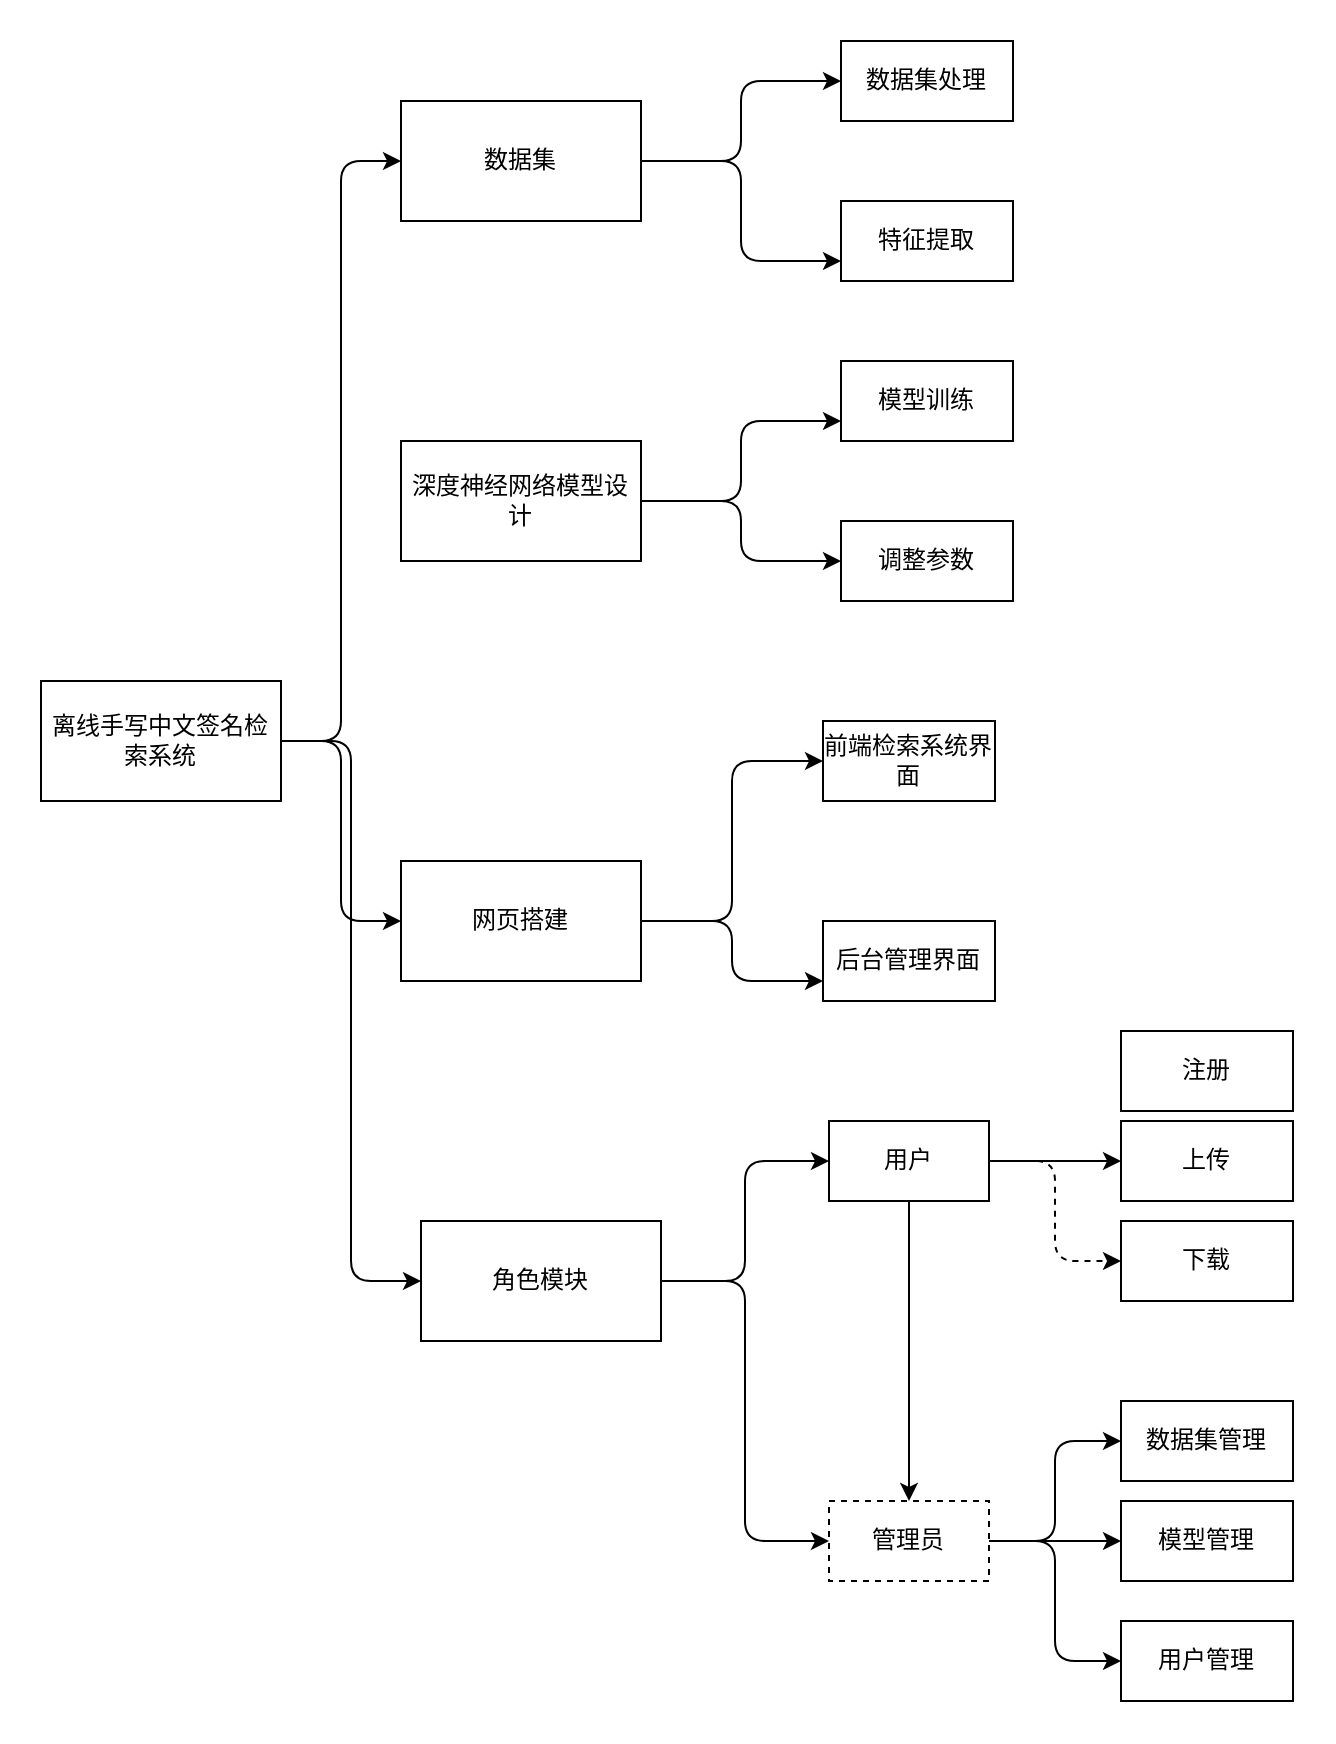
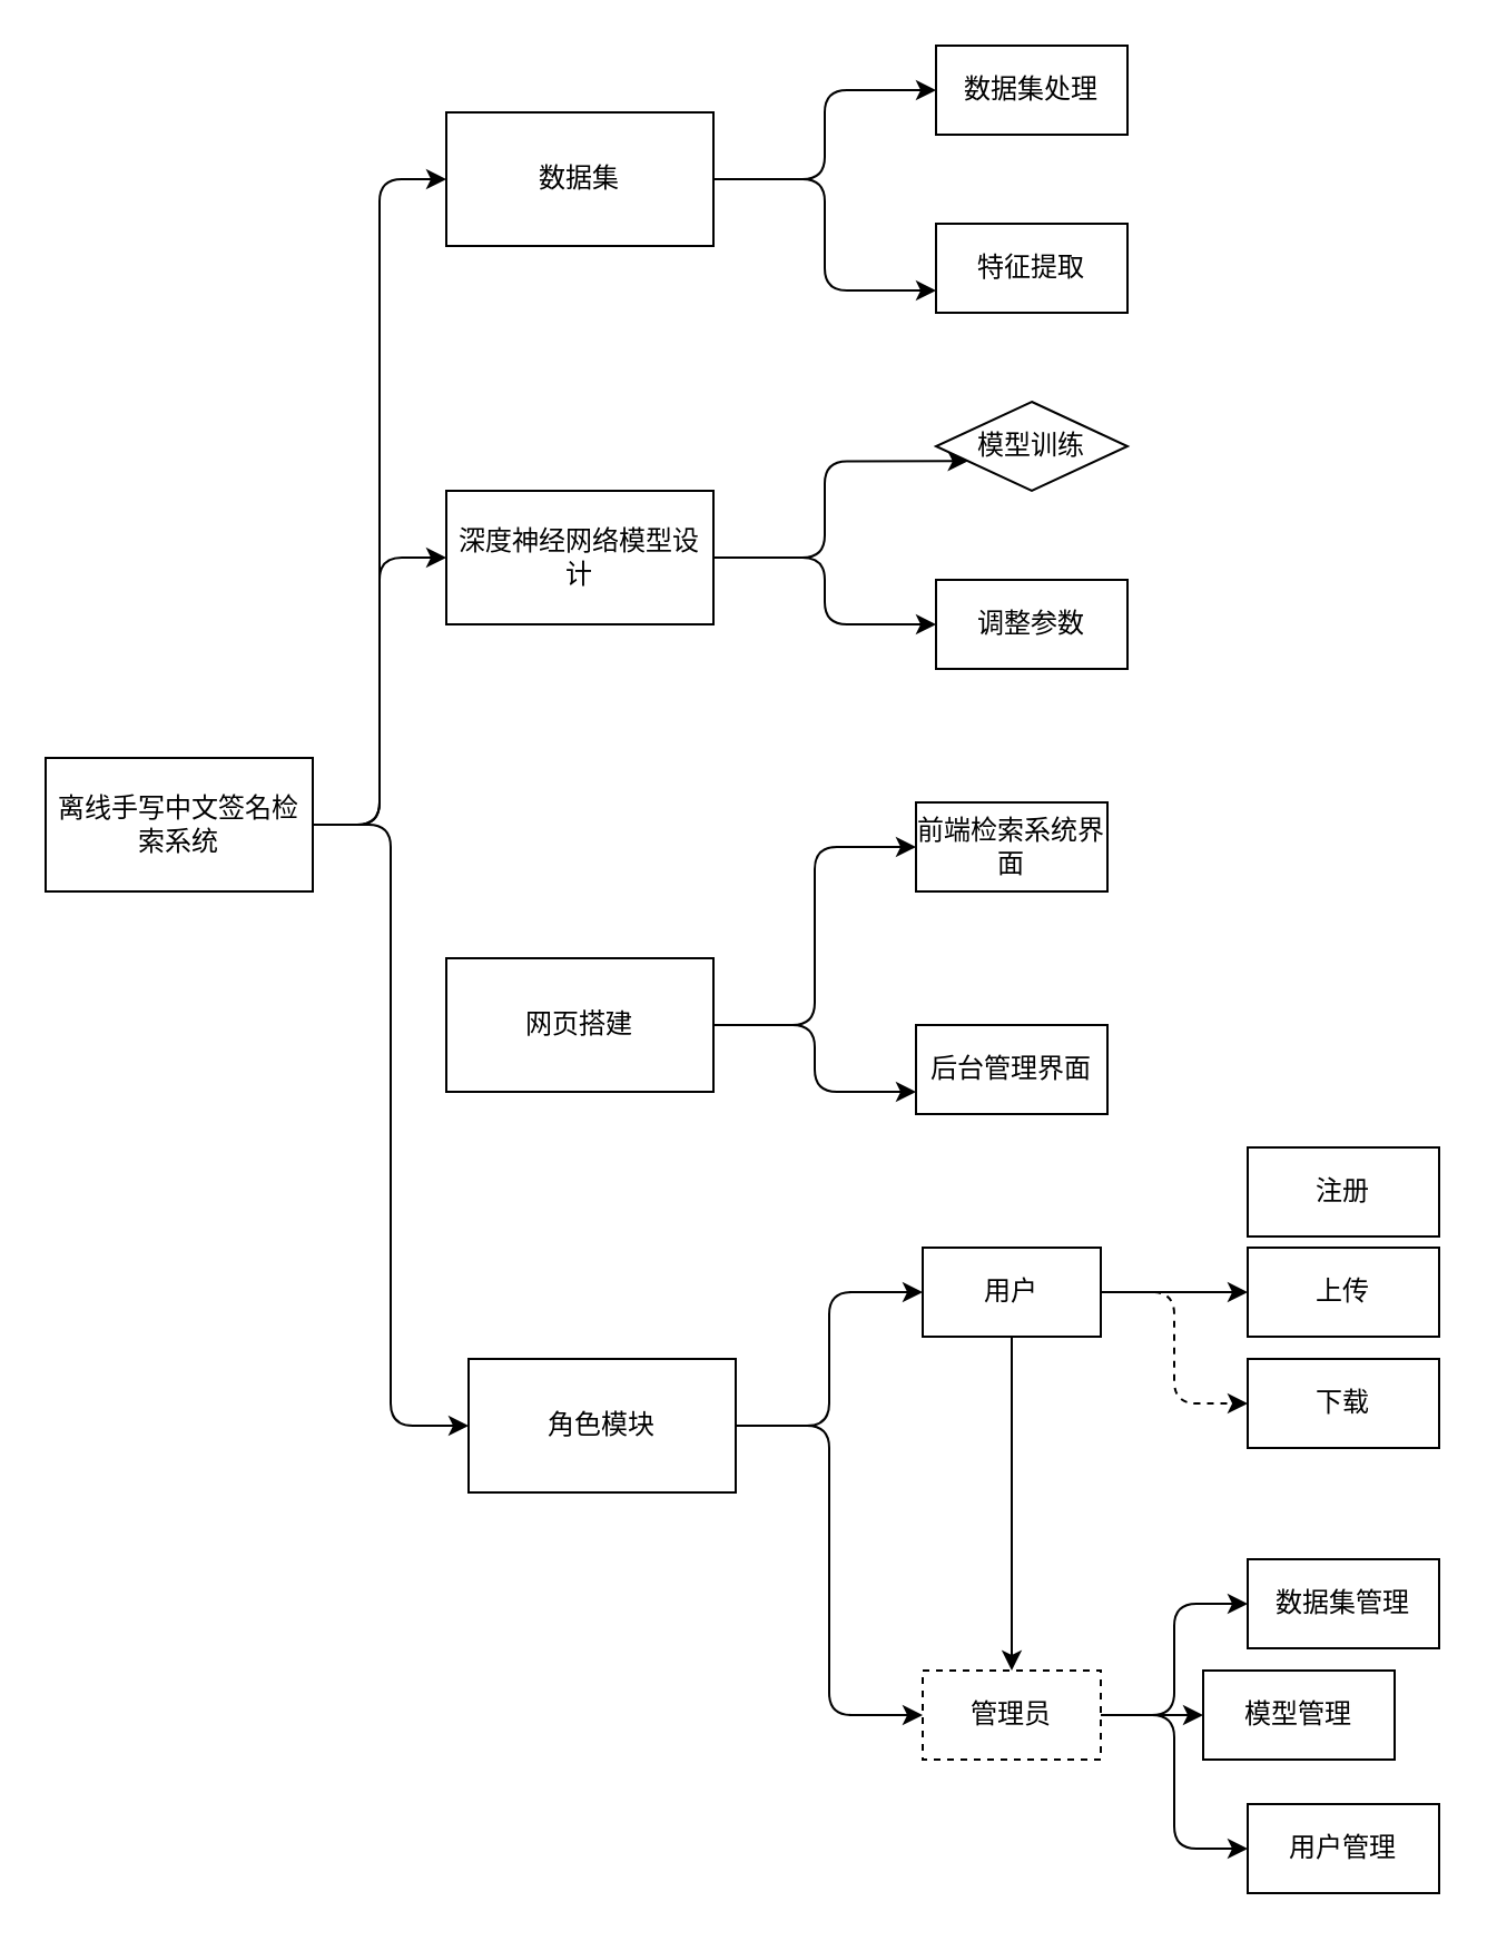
  <mxCell id="0" />
  <mxCell id="1" parent="0" />
+ <mxCell id="2" style="edgeStyle=orthogonalEdgeStyle;rounded=1;orthogonalLoop=1;jettySize=auto;html=1;entryX=0;entryY=0.5;entryDx=0;entryDy=0;" edge="1" parent="1" source="6" target="12"><mxGeometry relative="1" as="geometry" /></mxCell>
  <mxCell id="3" style="edgeStyle=orthogonalEdgeStyle;rounded=1;orthogonalLoop=1;jettySize=auto;html=1;entryX=0;entryY=0.5;entryDx=0;entryDy=0;" edge="1" parent="1" source="6" target="9"><mxGeometry relative="1" as="geometry"><mxPoint x="170" y="70" as="targetPoint" /></mxGeometry></mxCell>
- <mxCell id="4" style="edgeStyle=orthogonalEdgeStyle;rounded=1;orthogonalLoop=1;jettySize=auto;html=1;entryX=0;entryY=0.5;entryDx=0;entryDy=0;" edge="1" parent="1" source="6" target="15"><mxGeometry relative="1" as="geometry" /></mxCell>
  <mxCell id="5" style="edgeStyle=orthogonalEdgeStyle;rounded=1;orthogonalLoop=1;jettySize=auto;html=1;entryX=0;entryY=0.5;entryDx=0;entryDy=0;" edge="1" parent="1" source="6" target="35"><mxGeometry relative="1" as="geometry" /></mxCell>
  <mxCell id="6" value="离线手写中文签名检索系统" style="rounded=0;whiteSpace=wrap;html=1;" vertex="1" parent="1"><mxGeometry x="20" y="340" width="120" height="60" as="geometry" /></mxCell>
  <mxCell id="7" style="edgeStyle=orthogonalEdgeStyle;rounded=1;orthogonalLoop=1;jettySize=auto;html=1;entryX=0;entryY=0.5;entryDx=0;entryDy=0;" edge="1" parent="1" source="9" target="20"><mxGeometry relative="1" as="geometry" /></mxCell>
  <mxCell id="8" style="edgeStyle=orthogonalEdgeStyle;rounded=1;orthogonalLoop=1;jettySize=auto;html=1;entryX=0;entryY=0.75;entryDx=0;entryDy=0;" edge="1" parent="1" source="9" target="21"><mxGeometry relative="1" as="geometry" /></mxCell>
  <mxCell id="9" value="数据集" style="whiteSpace=wrap;html=1;rounded=0;" vertex="1" parent="1"><mxGeometry x="200" y="50" width="120" height="60" as="geometry" /></mxCell>
  <mxCell id="10" style="edgeStyle=orthogonalEdgeStyle;rounded=1;orthogonalLoop=1;jettySize=auto;html=1;entryX=0;entryY=0.75;entryDx=0;entryDy=0;" edge="1" parent="1" source="12" target="22"><mxGeometry relative="1" as="geometry" /></mxCell>
  <mxCell id="11" style="edgeStyle=orthogonalEdgeStyle;rounded=1;orthogonalLoop=1;jettySize=auto;html=1;entryX=0;entryY=0.5;entryDx=0;entryDy=0;" edge="1" parent="1" source="12" target="23"><mxGeometry relative="1" as="geometry" /></mxCell>
  <mxCell id="12" value="深度神经网络模型设计" style="whiteSpace=wrap;html=1;rounded=0;" vertex="1" parent="1"><mxGeometry x="200" y="220" width="120" height="60" as="geometry" /></mxCell>
  <mxCell id="13" style="edgeStyle=orthogonalEdgeStyle;rounded=1;orthogonalLoop=1;jettySize=auto;html=1;entryX=0;entryY=0.5;entryDx=0;entryDy=0;" edge="1" parent="1" source="15" target="24"><mxGeometry relative="1" as="geometry" /></mxCell>
  <mxCell id="14" style="edgeStyle=orthogonalEdgeStyle;rounded=1;orthogonalLoop=1;jettySize=auto;html=1;entryX=0;entryY=0.75;entryDx=0;entryDy=0;" edge="1" parent="1" source="15" target="25"><mxGeometry relative="1" as="geometry" /></mxCell>
  <mxCell id="15" value="网页搭建" style="rounded=0;whiteSpace=wrap;html=1;" vertex="1" parent="1"><mxGeometry x="200" y="430" width="120" height="60" as="geometry" /></mxCell>
  <mxCell id="16" style="edgeStyle=orthogonalEdgeStyle;rounded=1;orthogonalLoop=1;jettySize=auto;html=1;entryX=0;entryY=0.5;entryDx=0;entryDy=0;" edge="1" parent="1" source="19" target="32"><mxGeometry relative="1" as="geometry" /></mxCell>
  <mxCell id="17" style="edgeStyle=orthogonalEdgeStyle;rounded=1;orthogonalLoop=1;jettySize=auto;html=1;entryX=0;entryY=0.5;entryDx=0;entryDy=0;" edge="1" parent="1" source="19" target="26"><mxGeometry relative="1" as="geometry" /></mxCell>
  <mxCell id="18" style="edgeStyle=orthogonalEdgeStyle;rounded=1;orthogonalLoop=1;jettySize=auto;html=1;entryX=0;entryY=0.5;entryDx=0;entryDy=0;" edge="1" parent="1" source="19" target="27"><mxGeometry relative="1" as="geometry" /></mxCell>
  <mxCell id="19" value="管理员" style="rounded=0;whiteSpace=wrap;html=1;dashed=1;" vertex="1" parent="1"><mxGeometry x="414" y="750" width="80" height="40" as="geometry" /></mxCell>
  <mxCell id="20" value="数据集处理" style="whiteSpace=wrap;html=1;rounded=0;" vertex="1" parent="1"><mxGeometry x="420" y="20" width="86" height="40" as="geometry" /></mxCell>
  <mxCell id="21" value="特征提取" style="rounded=0;whiteSpace=wrap;html=1;" vertex="1" parent="1"><mxGeometry x="420" y="100" width="86" height="40" as="geometry" /></mxCell>
- <mxCell id="22" value="模型训练" style="whiteSpace=wrap;html=1;rounded=0;" vertex="1" parent="1"><mxGeometry x="420" y="180" width="86" height="40" as="geometry" /></mxCell>
+ <mxCell id="22" value="模型训练" style="rhombus;whiteSpace=wrap;html=1;" vertex="1" parent="1"><mxGeometry x="420" y="180" width="86" height="40" as="geometry" /></mxCell>
  <mxCell id="23" value="调整参数" style="whiteSpace=wrap;html=1;rounded=0;" vertex="1" parent="1"><mxGeometry x="420" y="260" width="86" height="40" as="geometry" /></mxCell>
  <mxCell id="24" value="前端检索系统界面" style="whiteSpace=wrap;html=1;rounded=0;" vertex="1" parent="1"><mxGeometry x="411" y="360" width="86" height="40" as="geometry" /></mxCell>
  <mxCell id="25" value="后台管理界面" style="rounded=0;whiteSpace=wrap;html=1;" vertex="1" parent="1"><mxGeometry x="411" y="460" width="86" height="40" as="geometry" /></mxCell>
- <mxCell id="26" value="模型管理" style="whiteSpace=wrap;html=1;rounded=0;" vertex="1" parent="1"><mxGeometry x="560" y="750" width="86" height="40" as="geometry" /></mxCell>
+ <mxCell id="26" value="模型管理" style="whiteSpace=wrap;html=1;rounded=0;" vertex="1" parent="1"><mxGeometry x="540" y="750" width="86" height="40" as="geometry" /></mxCell>
  <mxCell id="27" value="用户管理" style="whiteSpace=wrap;html=1;rounded=0;" vertex="1" parent="1"><mxGeometry x="560" y="810" width="86" height="40" as="geometry" /></mxCell>
  <mxCell id="28" style="edgeStyle=orthogonalEdgeStyle;rounded=1;orthogonalLoop=1;jettySize=auto;html=1;" edge="1" parent="1" source="31" target="19"><mxGeometry relative="1" as="geometry" /></mxCell>
  <mxCell id="29" style="edgeStyle=orthogonalEdgeStyle;rounded=1;orthogonalLoop=1;jettySize=auto;html=1;entryX=0;entryY=0.5;entryDx=0;entryDy=0;" edge="1" parent="1" source="31" target="37"><mxGeometry relative="1" as="geometry" /></mxCell>
  <mxCell id="30" style="edgeStyle=orthogonalEdgeStyle;rounded=1;orthogonalLoop=1;jettySize=auto;html=1;entryX=0;entryY=0.5;entryDx=0;entryDy=0;dashed=1;" edge="1" parent="1" source="31" target="38"><mxGeometry relative="1" as="geometry" /></mxCell>
  <mxCell id="31" value="用户" style="rounded=0;whiteSpace=wrap;html=1;" vertex="1" parent="1"><mxGeometry x="414" y="560" width="80" height="40" as="geometry" /></mxCell>
  <mxCell id="32" value="数据集管理" style="whiteSpace=wrap;html=1;rounded=0;" vertex="1" parent="1"><mxGeometry x="560" y="700" width="86" height="40" as="geometry" /></mxCell>
  <mxCell id="33" style="edgeStyle=orthogonalEdgeStyle;rounded=1;orthogonalLoop=1;jettySize=auto;html=1;entryX=0;entryY=0.5;entryDx=0;entryDy=0;" edge="1" parent="1" source="35" target="31"><mxGeometry relative="1" as="geometry" /></mxCell>
  <mxCell id="34" style="edgeStyle=orthogonalEdgeStyle;rounded=1;orthogonalLoop=1;jettySize=auto;html=1;entryX=0;entryY=0.5;entryDx=0;entryDy=0;" edge="1" parent="1" source="35" target="19"><mxGeometry relative="1" as="geometry" /></mxCell>
  <mxCell id="35" value="角色模块" style="rounded=0;whiteSpace=wrap;html=1;" vertex="1" parent="1"><mxGeometry x="210" y="610" width="120" height="60" as="geometry" /></mxCell>
  <mxCell id="36" value="注册" style="whiteSpace=wrap;html=1;rounded=0;" vertex="1" parent="1"><mxGeometry x="560" y="515" width="86" height="40" as="geometry" /></mxCell>
  <mxCell id="37" value="上传" style="whiteSpace=wrap;html=1;rounded=0;" vertex="1" parent="1"><mxGeometry x="560" y="560" width="86" height="40" as="geometry" /></mxCell>
  <mxCell id="38" value="下载" style="whiteSpace=wrap;html=1;rounded=0;" vertex="1" parent="1"><mxGeometry x="560" y="610" width="86" height="40" as="geometry" /></mxCell>
